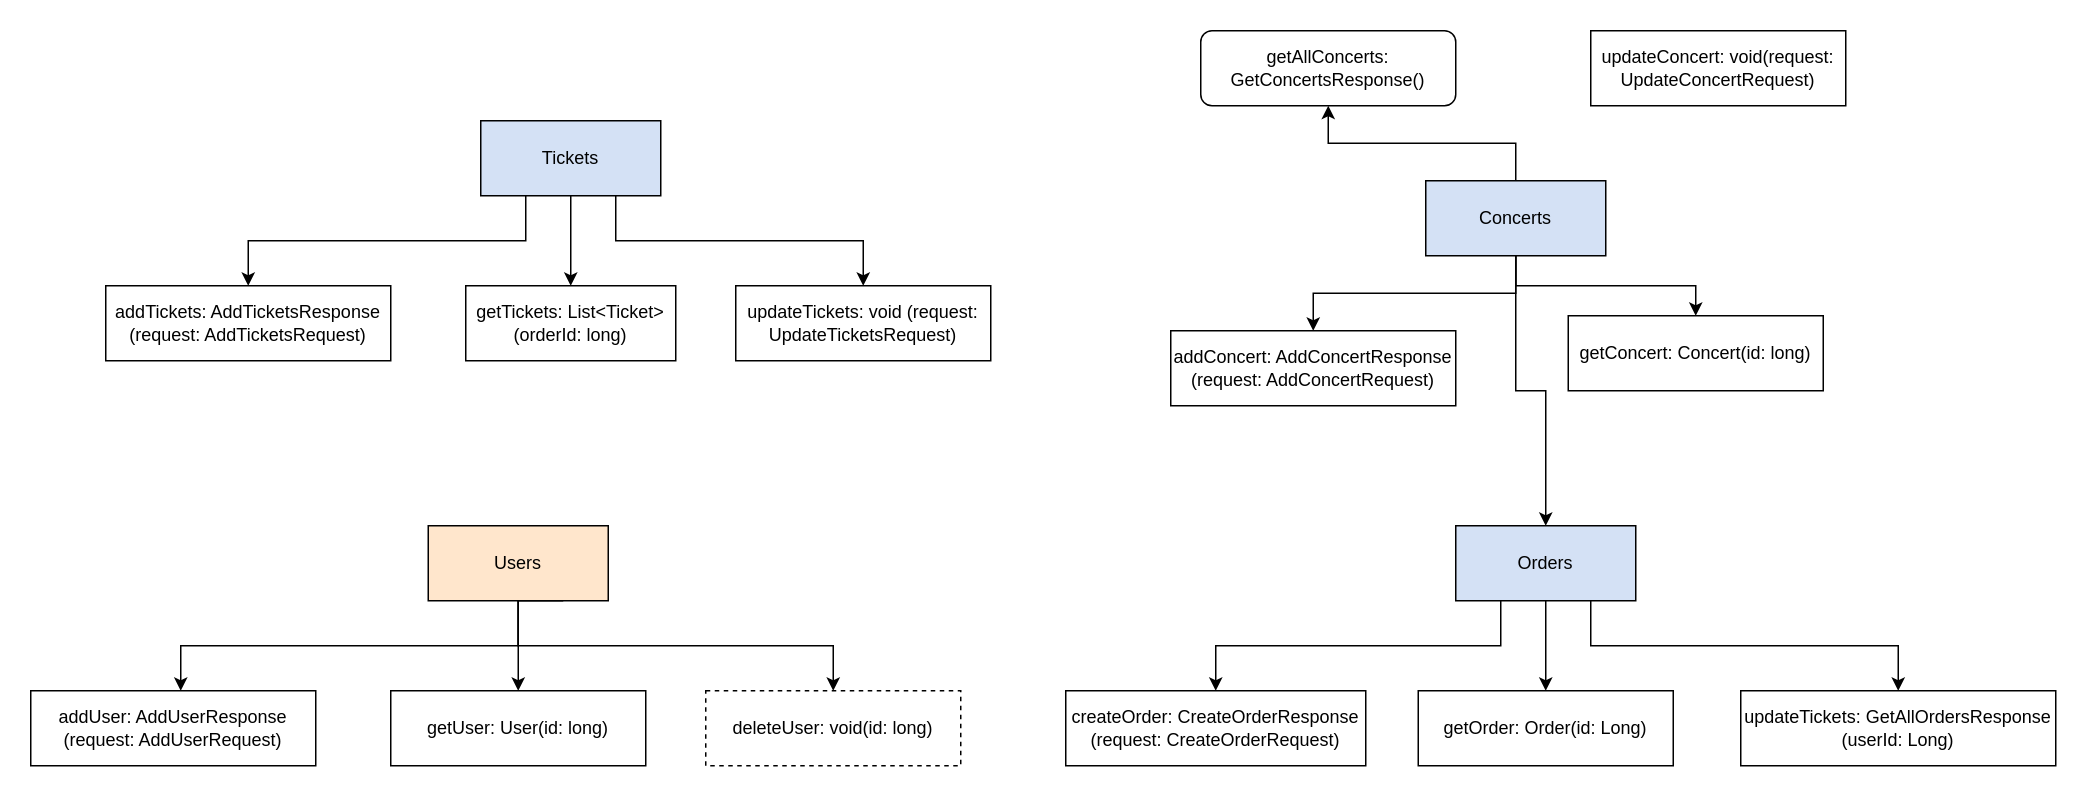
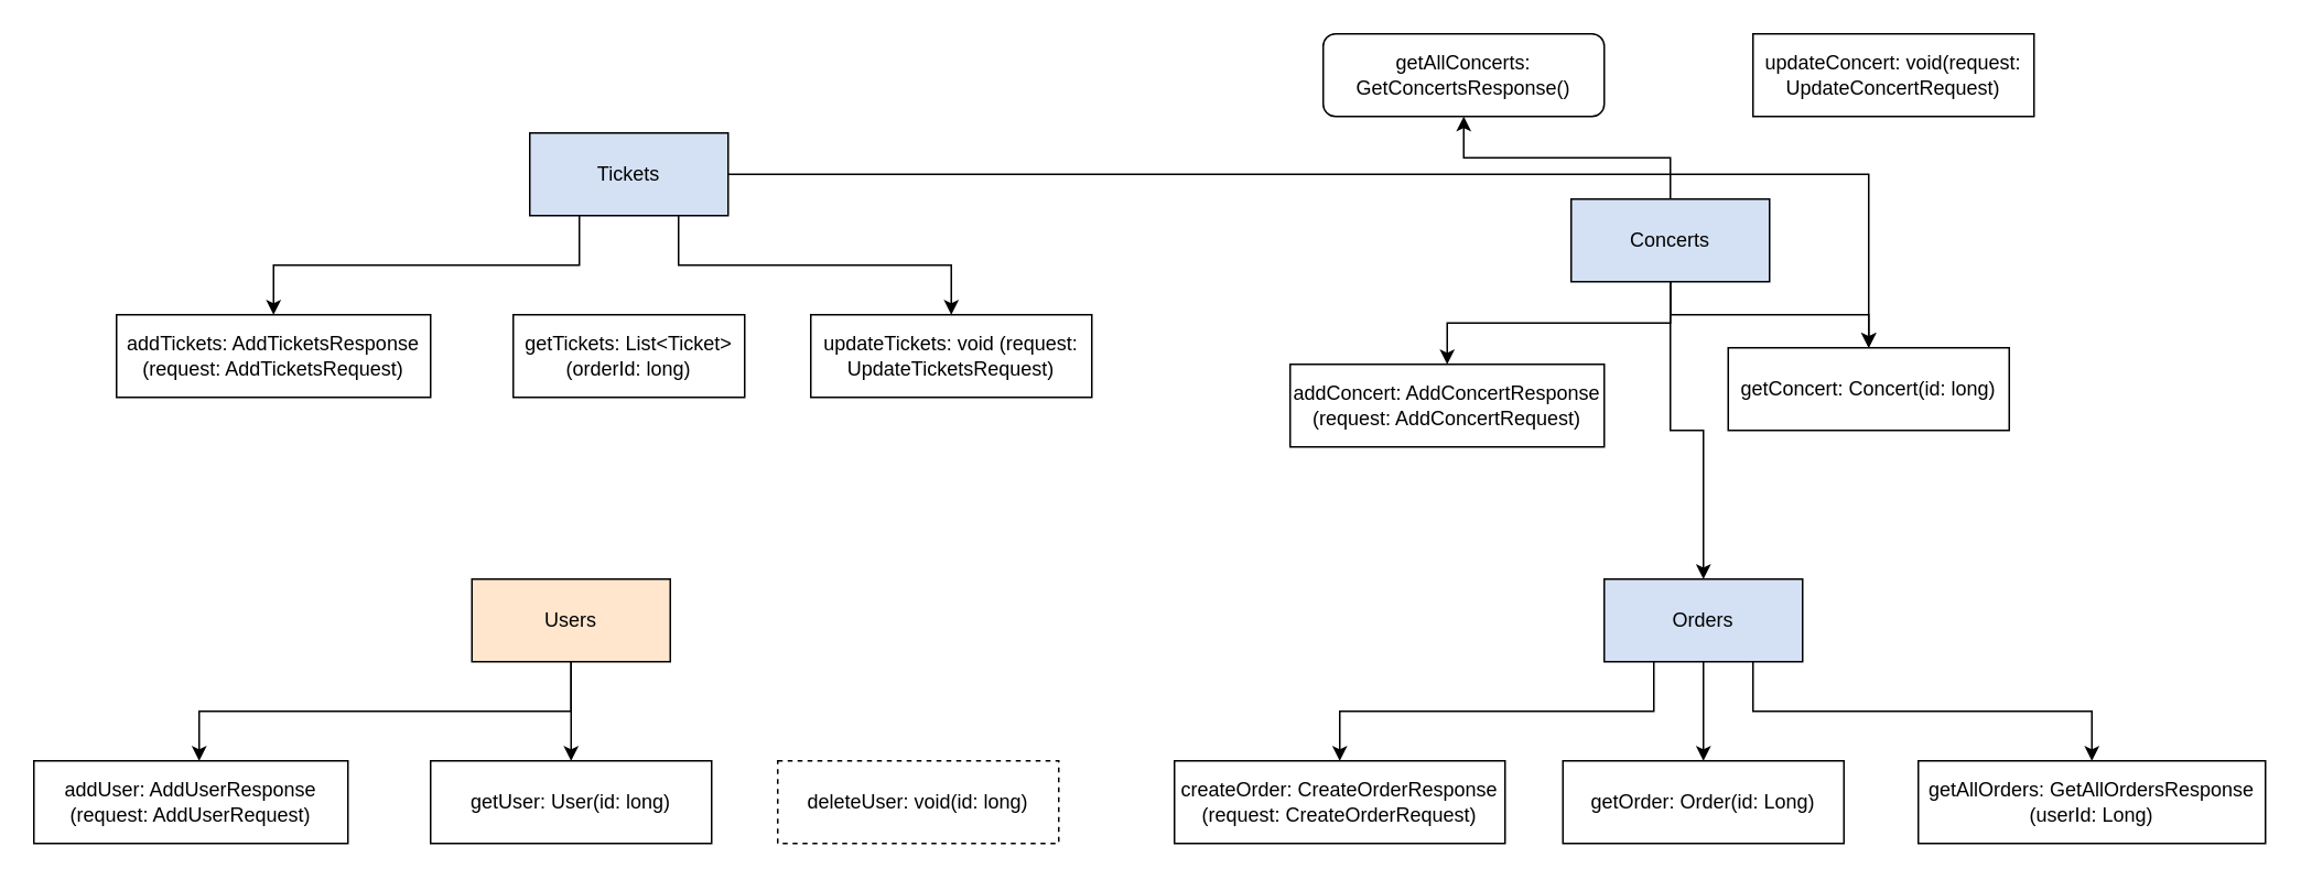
  <mxCell id="0" />
  <mxCell id="1" parent="0" />
- <mxCell id="2" value="" style="edgeStyle=orthogonalEdgeStyle;rounded=0;orthogonalLoop=1;jettySize=auto;html=1;" edge="1" parent="1" source="5" target="20"><mxGeometry relative="1" as="geometry" /></mxCell>
+ <mxCell id="2" value="" style="edgeStyle=orthogonalEdgeStyle;rounded=0;orthogonalLoop=1;jettySize=auto;html=1;" edge="1" parent="1" source="5" target="26"><mxGeometry relative="1" as="geometry" /></mxCell>
  <mxCell id="3" style="edgeStyle=orthogonalEdgeStyle;rounded=0;orthogonalLoop=1;jettySize=auto;html=1;entryX=0.5;entryY=0;entryDx=0;entryDy=0;exitX=0.25;exitY=1;exitDx=0;exitDy=0;" edge="1" parent="1" source="5" target="19"><mxGeometry relative="1" as="geometry" /></mxCell>
  <mxCell id="4" style="edgeStyle=orthogonalEdgeStyle;rounded=0;orthogonalLoop=1;jettySize=auto;html=1;entryX=0.5;entryY=0;entryDx=0;entryDy=0;exitX=0.842;exitY=0.98;exitDx=0;exitDy=0;exitPerimeter=0;" edge="1" parent="1" source="5" target="21"><mxGeometry relative="1" as="geometry"><Array as="points"><mxPoint x="410" y="129" /><mxPoint x="410" y="160" /><mxPoint x="575" y="160" /></Array></mxGeometry></mxCell>
  <mxCell id="5" value="Tickets" style="rounded=0;whiteSpace=wrap;html=1;fillColor=#D4E1F5;" vertex="1" parent="1"><mxGeometry x="320" y="80" width="120" height="50" as="geometry" /></mxCell>
  <mxCell id="6" value="" style="edgeStyle=orthogonalEdgeStyle;rounded=0;orthogonalLoop=1;jettySize=auto;html=1;" edge="1" parent="1" source="9" target="24"><mxGeometry relative="1" as="geometry" /></mxCell>
  <mxCell id="7" style="edgeStyle=orthogonalEdgeStyle;rounded=0;orthogonalLoop=1;jettySize=auto;html=1;entryX=0.5;entryY=0;entryDx=0;entryDy=0;exitX=0.75;exitY=1;exitDx=0;exitDy=0;" edge="1" parent="1" source="9" target="23"><mxGeometry relative="1" as="geometry" /></mxCell>
  <mxCell id="8" style="edgeStyle=orthogonalEdgeStyle;rounded=0;orthogonalLoop=1;jettySize=auto;html=1;entryX=0.5;entryY=0;entryDx=0;entryDy=0;exitX=0.25;exitY=1;exitDx=0;exitDy=0;" edge="1" parent="1" source="9" target="22"><mxGeometry relative="1" as="geometry" /></mxCell>
  <mxCell id="9" value="Orders" style="rounded=0;whiteSpace=wrap;html=1;fillColor=#D4E1F5;" vertex="1" parent="1"><mxGeometry x="970" y="350" width="120" height="50" as="geometry" /></mxCell>
  <mxCell id="10" style="edgeStyle=orthogonalEdgeStyle;rounded=0;orthogonalLoop=1;jettySize=auto;html=1;entryX=0.5;entryY=0;entryDx=0;entryDy=0;" edge="1" parent="1"><mxGeometry relative="1" as="geometry"><mxPoint x="345" y="400" as="sourcePoint" /><mxPoint x="120" y="460" as="targetPoint" /><Array as="points"><mxPoint x="345" y="430" /><mxPoint x="120" y="430" /></Array></mxGeometry></mxCell>
  <mxCell id="11" style="edgeStyle=orthogonalEdgeStyle;rounded=0;orthogonalLoop=1;jettySize=auto;html=1;entryX=0.5;entryY=0;entryDx=0;entryDy=0;" edge="1" parent="1" source="13" target="30"><mxGeometry relative="1" as="geometry" /></mxCell>
- <mxCell id="12" value="" style="edgeStyle=orthogonalEdgeStyle;rounded=0;orthogonalLoop=1;jettySize=auto;html=1;exitX=0.75;exitY=1;exitDx=0;exitDy=0;" edge="1" parent="1" source="13" target="31"><mxGeometry relative="1" as="geometry"><Array as="points"><mxPoint x="345" y="400" /><mxPoint x="345" y="430" /><mxPoint x="555" y="430" /></Array></mxGeometry></mxCell>
  <mxCell id="13" value="Users" style="rounded=0;whiteSpace=wrap;html=1;fillColor=#ffe6cc;" vertex="1" parent="1"><mxGeometry x="285" y="350" width="120" height="50" as="geometry" /></mxCell>
  <mxCell id="14" style="edgeStyle=orthogonalEdgeStyle;rounded=0;orthogonalLoop=1;jettySize=auto;html=1;entryX=0.5;entryY=1;entryDx=0;entryDy=0;" edge="1" parent="1" source="18" target="27"><mxGeometry relative="1" as="geometry" /></mxCell>
  <mxCell id="15" style="edgeStyle=orthogonalEdgeStyle;rounded=0;orthogonalLoop=1;jettySize=auto;html=1;" edge="1" parent="1" source="18" target="9"><mxGeometry relative="1" as="geometry" /></mxCell>
  <mxCell id="16" style="edgeStyle=orthogonalEdgeStyle;rounded=0;orthogonalLoop=1;jettySize=auto;html=1;entryX=0.5;entryY=0;entryDx=0;entryDy=0;" edge="1" parent="1" source="18" target="26"><mxGeometry relative="1" as="geometry" /></mxCell>
  <mxCell id="17" style="edgeStyle=orthogonalEdgeStyle;rounded=0;orthogonalLoop=1;jettySize=auto;html=1;entryX=0.5;entryY=0;entryDx=0;entryDy=0;" edge="1" parent="1" source="18" target="25"><mxGeometry relative="1" as="geometry" /></mxCell>
  <mxCell id="18" value="Concerts" style="rounded=0;whiteSpace=wrap;html=1;fillColor=#D4E1F5;" vertex="1" parent="1"><mxGeometry x="950" y="120" width="120" height="50" as="geometry" /></mxCell>
  <mxCell id="19" value="addTickets: AddTicketsResponse (request: AddTicketsRequest)" style="rounded=0;whiteSpace=wrap;html=1;" vertex="1" parent="1"><mxGeometry x="70" y="190" width="190" height="50" as="geometry" /></mxCell>
  <mxCell id="20" value="getTickets: List&amp;lt;Ticket&amp;gt; (orderId: long)" style="rounded=0;whiteSpace=wrap;html=1;" vertex="1" parent="1"><mxGeometry x="310" y="190" width="140" height="50" as="geometry" /></mxCell>
  <mxCell id="21" value="updateTickets: void (request: UpdateTicketsRequest)" style="rounded=0;whiteSpace=wrap;html=1;" vertex="1" parent="1"><mxGeometry x="490" y="190" width="170" height="50" as="geometry" /></mxCell>
  <mxCell id="22" value="createOrder: CreateOrderResponse (request: CreateOrderRequest)" style="rounded=0;whiteSpace=wrap;html=1;" vertex="1" parent="1"><mxGeometry x="710" y="460" width="200" height="50" as="geometry" /></mxCell>
- <mxCell id="23" value="updateTickets: GetAllOrdersResponse (userId: Long)" style="rounded=0;whiteSpace=wrap;html=1;" vertex="1" parent="1"><mxGeometry x="1160" y="460" width="210" height="50" as="geometry" /></mxCell>
+ <mxCell id="23" value="getAllOrders: GetAllOrdersResponse (userId: Long)" style="rounded=0;whiteSpace=wrap;html=1;" vertex="1" parent="1"><mxGeometry x="1160" y="460" width="210" height="50" as="geometry" /></mxCell>
  <mxCell id="24" value="getOrder: Order(id: Long)" style="rounded=0;whiteSpace=wrap;html=1;" vertex="1" parent="1"><mxGeometry x="945" y="460" width="170" height="50" as="geometry" /></mxCell>
  <mxCell id="25" value="addConcert: AddConcertResponse (request: AddConcertRequest)" style="rounded=0;whiteSpace=wrap;html=1;" vertex="1" parent="1"><mxGeometry x="780" y="220" width="190" height="50" as="geometry" /></mxCell>
  <mxCell id="26" value="getConcert: Concert(id: long)" style="rounded=0;whiteSpace=wrap;html=1;" vertex="1" parent="1"><mxGeometry x="1045" y="210" width="170" height="50" as="geometry" /></mxCell>
  <mxCell id="27" value="getAllConcerts: GetConcertsResponse()" style="whiteSpace=wrap;html=1;rounded=1;" vertex="1" parent="1"><mxGeometry x="800" y="20" width="170" height="50" as="geometry" /></mxCell>
  <mxCell id="28" value="updateConcert: void(request: UpdateConcertRequest)" style="rounded=0;whiteSpace=wrap;html=1;" vertex="1" parent="1"><mxGeometry x="1060" y="20" width="170" height="50" as="geometry" /></mxCell>
  <mxCell id="29" value="addUser: AddUserResponse (request: AddUserRequest)" style="rounded=0;whiteSpace=wrap;html=1;" vertex="1" parent="1"><mxGeometry x="20" y="460" width="190" height="50" as="geometry" /></mxCell>
  <mxCell id="30" value="getUser: User(id: long)" style="rounded=0;whiteSpace=wrap;html=1;" vertex="1" parent="1"><mxGeometry x="260" y="460" width="170" height="50" as="geometry" /></mxCell>
  <mxCell id="31" value="deleteUser: void(id: long)" style="rounded=0;whiteSpace=wrap;html=1;dashed=1;" vertex="1" parent="1"><mxGeometry x="470" y="460" width="170" height="50" as="geometry" /></mxCell>
